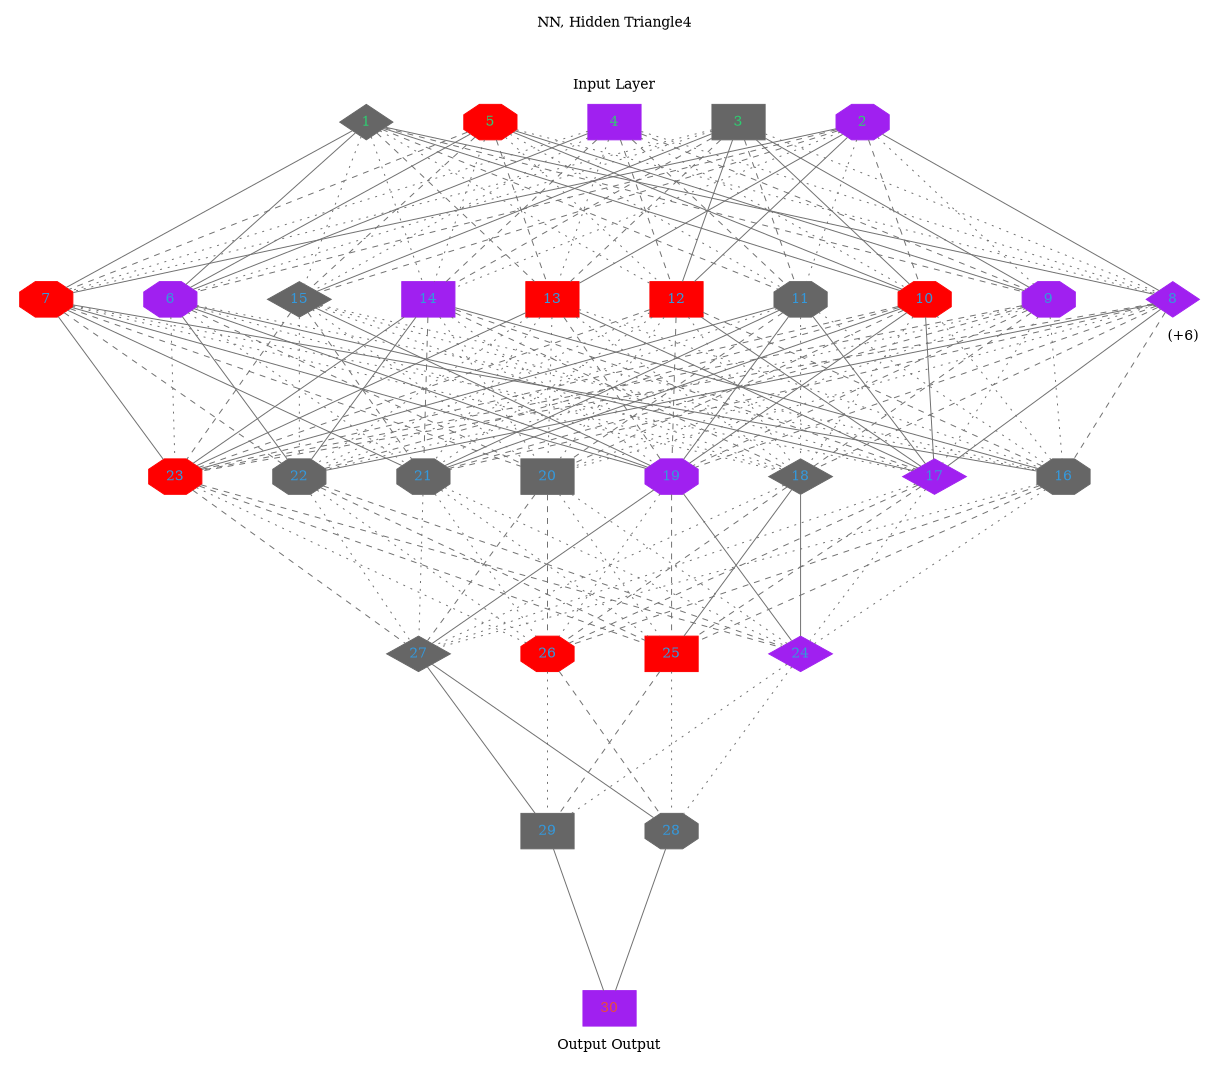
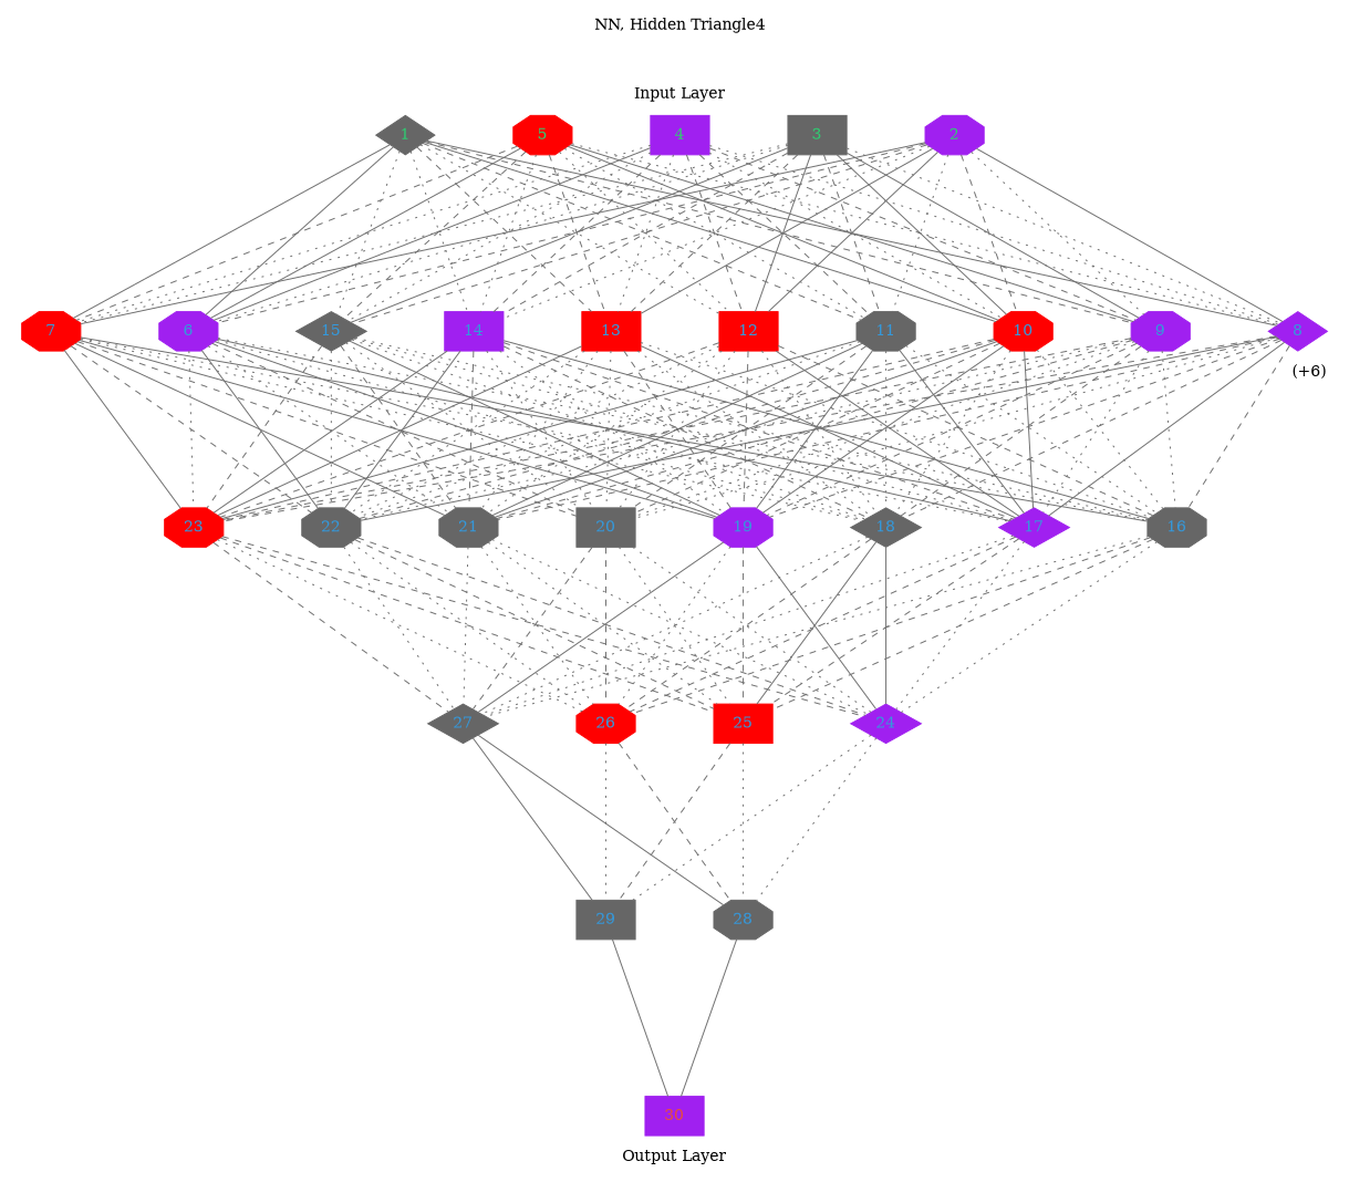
  digraph {
    arrowShape=none
    nodesep=1
    ranksep=2
    splines=false
    node [color=gray40 fontcolor="#3498db" shape=octagon style=filled]
    edge [arrowhead=none color="#707070" style=dotted]
    1 [fontcolor="#2ecc71" shape=diamond]
    2 [color=purple fontcolor="#2ecc71"]
    3 [fontcolor="#2ecc71" shape=box]
    4 [color=purple fontcolor="#2ecc71" shape=box]
    5 [color=red fontcolor="#2ecc71"]
    6 [color=purple]
    7 [color=red]
    8 [color=purple shape=diamond]
    9 [color=purple]
    10 [color=red]
    11
    12 [color=red shape=box]
    13 [color=red shape=box]
    14 [color=purple shape=box]
    15 [shape=diamond]
    16
    17 [color=purple shape=diamond]
    18 [shape=diamond]
    19 [color=purple]
    20 [shape=box]
    21
    22
    23 [color=red]
    24 [color=purple shape=diamond]
    25 [color=red shape=box]
    26 [color=red]
    27 [shape=diamond]
    28
    29 [shape=box]
    30 [color=purple fontcolor="#e74c3c" shape=box]
    subgraph cluster_1 {
      color=white
      label="NN, Hidden Triangle4\n\n\n\nInput Layer"
      rank=same
      1
      2
      3
      4
      5
    }
    subgraph cluster_2 {
      color=white
      label=" (+6)"
      labeljust=right
      labelloc=b
      rank=same
      6
      7
      8
      9
      10
      11
      12
      13
      14
      15
    }
    subgraph cluster_3 {
      color=white
      labeljust=right
      labelloc=b
      rank=same
      16
      17
      18
      19
      20
      21
      22
      23
    }
    subgraph cluster_4 {
      color=white
      labeljust=right
      labelloc=b
      rank=same
      24
      25
      26
      27
    }
    subgraph cluster_5 {
      color=white
      labeljust=right
      labelloc=b
      rank=same
      28
      29
    }
    subgraph cluster_6 {
      color=white
-     label="Output Output"
+     label="Output Layer"
      labeljust=1
      labelloc=bottom
      rank=same
      30
    }
    1 -> 6 [style=solid]
    1 -> 7 [style=solid]
    1 -> 8 [style=solid]
    1 -> 9 [style=dashed]
    1 -> 10 [style=solid]
    1 -> 11 [style=dashed]
    1 -> 12
    1 -> 13 [style=dashed]
    1 -> 14
    1 -> 15
    2 -> 6 [style=dashed]
    2 -> 7 [style=solid]
    2 -> 8 [style=solid]
    2 -> 9
    2 -> 10 [style=dashed]
    2 -> 11
    2 -> 12 [style=solid]
    2 -> 13 [style=solid]
    2 -> 14
    2 -> 15 [style=dashed]
    3 -> 6
    3 -> 7
    3 -> 8
    3 -> 9 [style=solid]
    3 -> 10 [style=solid]
    3 -> 11 [style=dashed]
    3 -> 12 [style=solid]
    3 -> 13 [style=dashed]
    3 -> 14 [style=dashed]
    3 -> 15 [style=solid]
    4 -> 6 [style=solid]
    4 -> 7
    4 -> 8
    4 -> 9 [style=dashed]
    4 -> 10
    4 -> 11 [style=dashed]
    4 -> 12 [style=dashed]
    4 -> 13
    4 -> 14 [style=dashed]
    4 -> 15
    5 -> 6 [style=solid]
    5 -> 7 [style=dashed]
    5 -> 8
    5 -> 9 [style=solid]
    5 -> 10 [style=solid]
    5 -> 11
    5 -> 12
    5 -> 13 [style=dashed]
    5 -> 14
    5 -> 15 [style=dashed]
    6 -> 16
    6 -> 17 [style=solid]
    6 -> 18
    6 -> 19 [style=solid]
    6 -> 20 [style=dashed]
    6 -> 21
    6 -> 22 [style=solid]
    6 -> 23
    7 -> 16 [style=solid]
    7 -> 17
    7 -> 18
    7 -> 19 [style=solid]
    7 -> 20 [style=dashed]
    7 -> 21 [style=solid]
    7 -> 22 [style=dashed]
    7 -> 23 [style=solid]
    8 -> 16 [style=dashed]
    8 -> 17 [style=solid]
    8 -> 18 [style=dashed]
    8 -> 19 [style=dashed]
    8 -> 20
    8 -> 21 [style=dashed]
    8 -> 22 [style=solid]
    8 -> 23 [style=dashed]
    9 -> 16
    9 -> 17
    9 -> 18 [style=dashed]
    9 -> 19 [style=dashed]
    9 -> 20
    9 -> 21 [style=dashed]
    9 -> 22
    9 -> 23 [style=dashed]
    10 -> 16
    10 -> 17 [style=solid]
    10 -> 18
    10 -> 19 [style=solid]
    10 -> 20 [style=dashed]
    10 -> 21 [style=solid]
    10 -> 22 [style=dashed]
    10 -> 23 [style=dashed]
    11 -> 16
    11 -> 17 [style=solid]
    11 -> 18
    11 -> 19 [style=solid]
    11 -> 20 [style=dashed]
    11 -> 21 [style=solid]
    11 -> 22
    11 -> 23 [style=solid]
    12 -> 16 [style=dashed]
    12 -> 17 [style=solid]
    12 -> 18
    12 -> 19 [style=dashed]
    12 -> 20
    12 -> 21
    12 -> 22
    12 -> 23 [style=dashed]
    13 -> 16
    13 -> 17 [style=solid]
    13 -> 18
    13 -> 19 [style=dashed]
    13 -> 20
    13 -> 21
    13 -> 22
    13 -> 23 [style=solid]
    14 -> 16 [style=solid]
    14 -> 17 [style=dashed]
    14 -> 18 [style=dashed]
    14 -> 19
    14 -> 20
    14 -> 21 [style=dashed]
    14 -> 22 [style=solid]
    14 -> 23 [style=solid]
    15 -> 16
    15 -> 17
    15 -> 18
    15 -> 19 [style=solid]
    15 -> 20
    15 -> 21 [style=dashed]
    15 -> 22
    15 -> 23 [style=dashed]
    16 -> 24
    16 -> 25 [style=dashed]
    16 -> 26 [style=dashed]
    16 -> 27
    17 -> 24
    17 -> 25 [style=dashed]
    17 -> 26 [style=dashed]
    17 -> 27
    18 -> 24 [style=solid]
    18 -> 25 [style=solid]
    18 -> 26 [style=dashed]
    18 -> 27
    19 -> 24 [style=solid]
    19 -> 25 [style=dashed]
    19 -> 26
    19 -> 27 [style=solid]
    20 -> 24
    20 -> 25
    20 -> 26 [style=dashed]
    20 -> 27 [style=dashed]
    21 -> 24
    21 -> 25
    21 -> 26
    21 -> 27
    22 -> 24 [style=dashed]
    22 -> 25 [style=dashed]
    22 -> 26
    22 -> 27
    23 -> 24 [style=dashed]
    23 -> 25 [style=dashed]
    23 -> 26
    23 -> 27 [style=dashed]
    24 -> 28
    24 -> 29
    25 -> 28
    25 -> 29 [style=dashed]
    26 -> 28 [style=dashed]
    26 -> 29
    27 -> 28 [style=solid]
    27 -> 29 [style=solid]
    28 -> 30 [style=solid]
    29 -> 30 [style=solid]
  }
